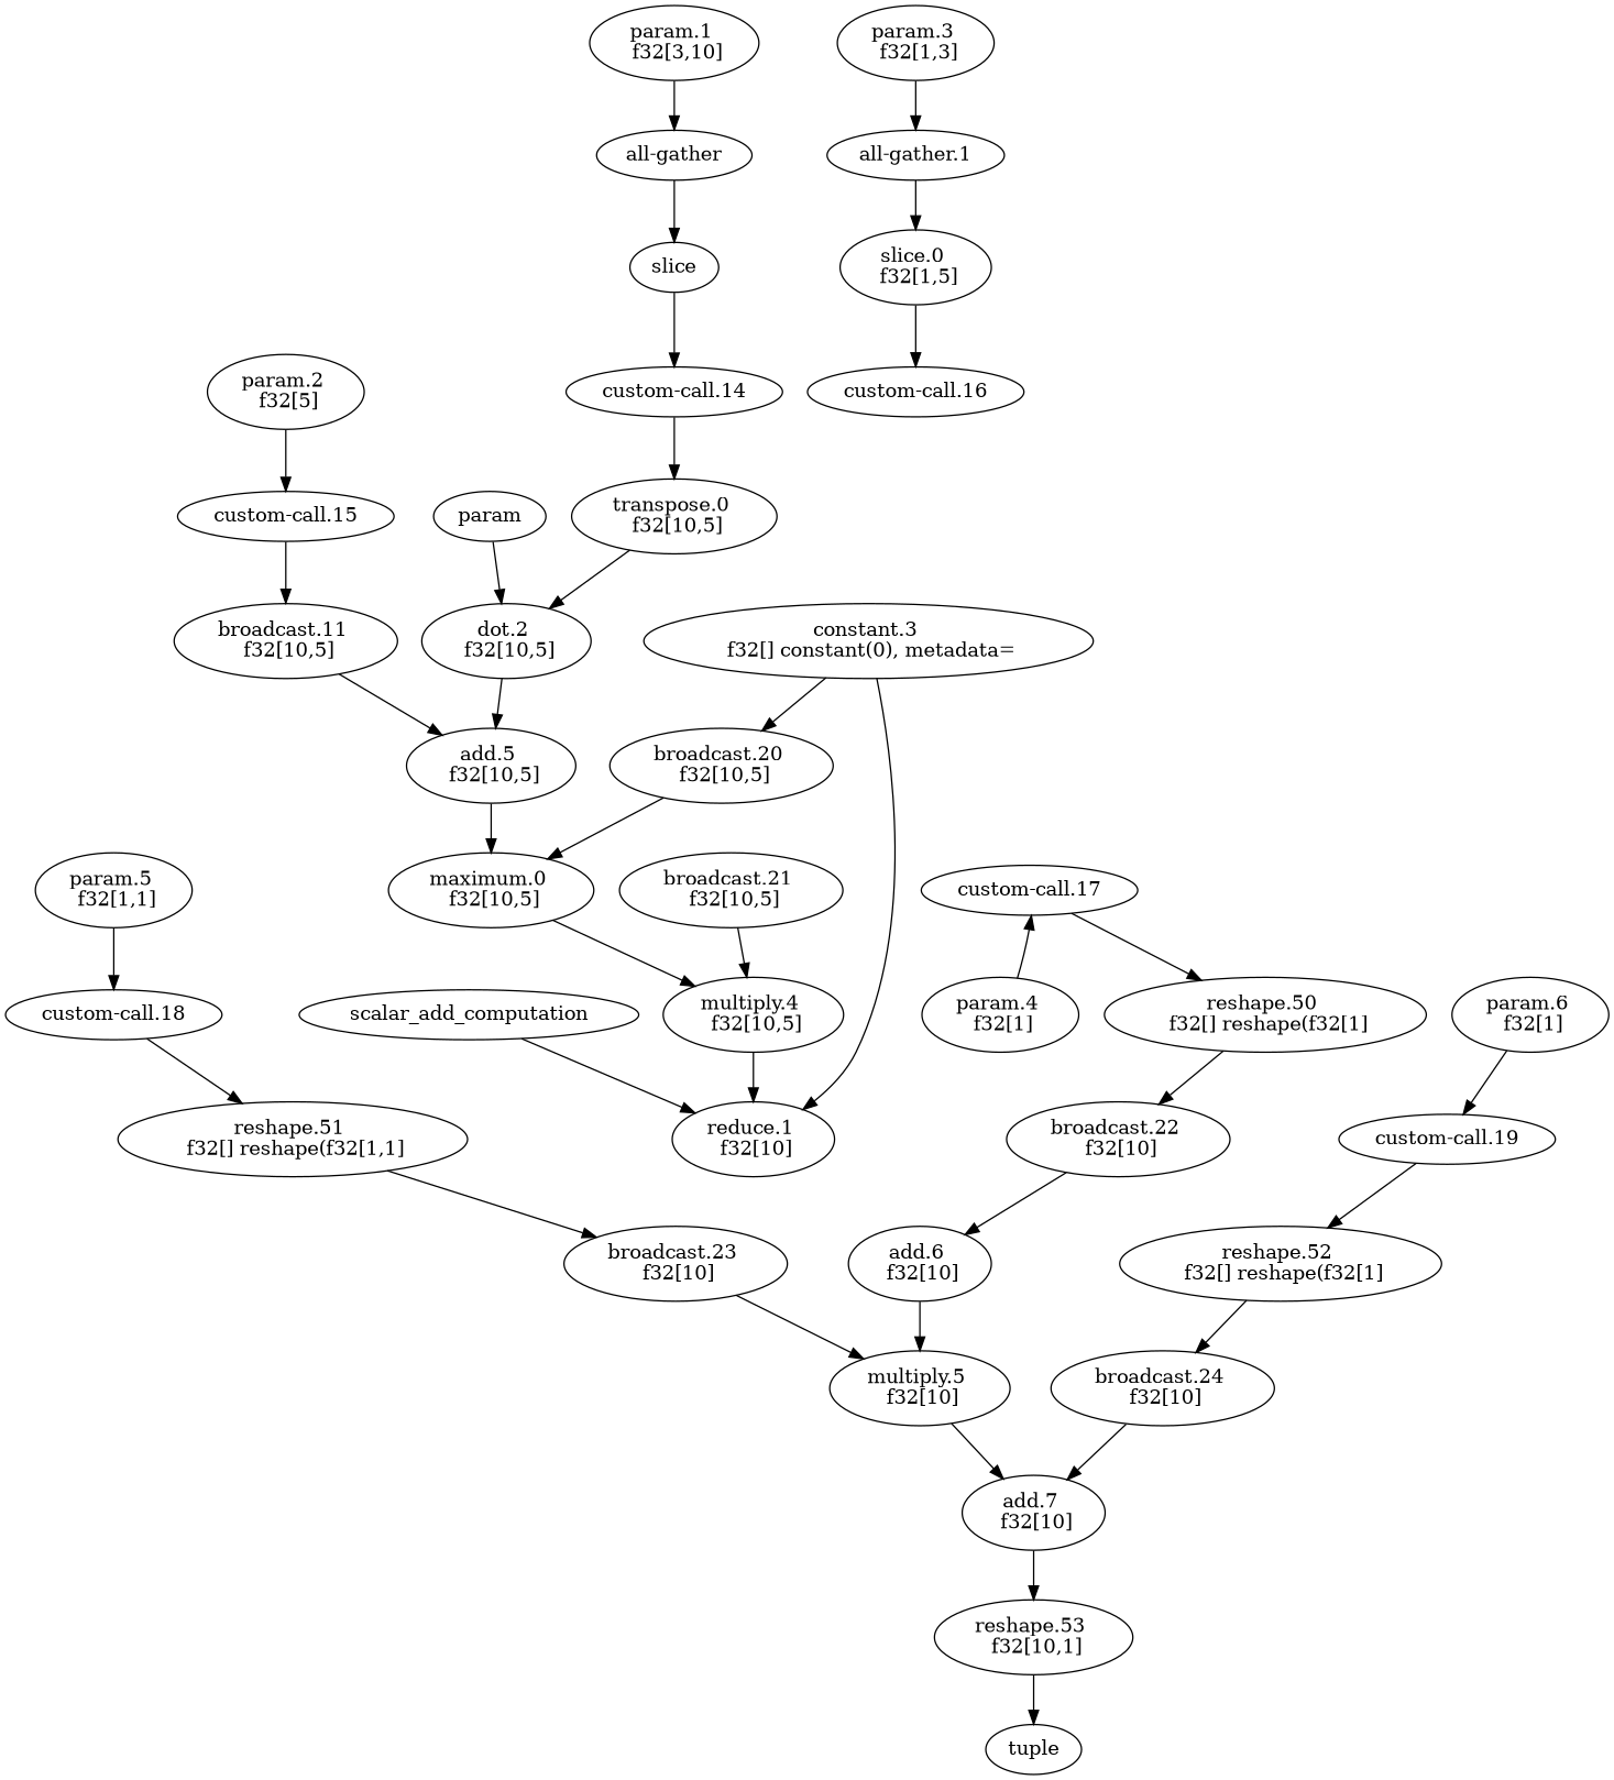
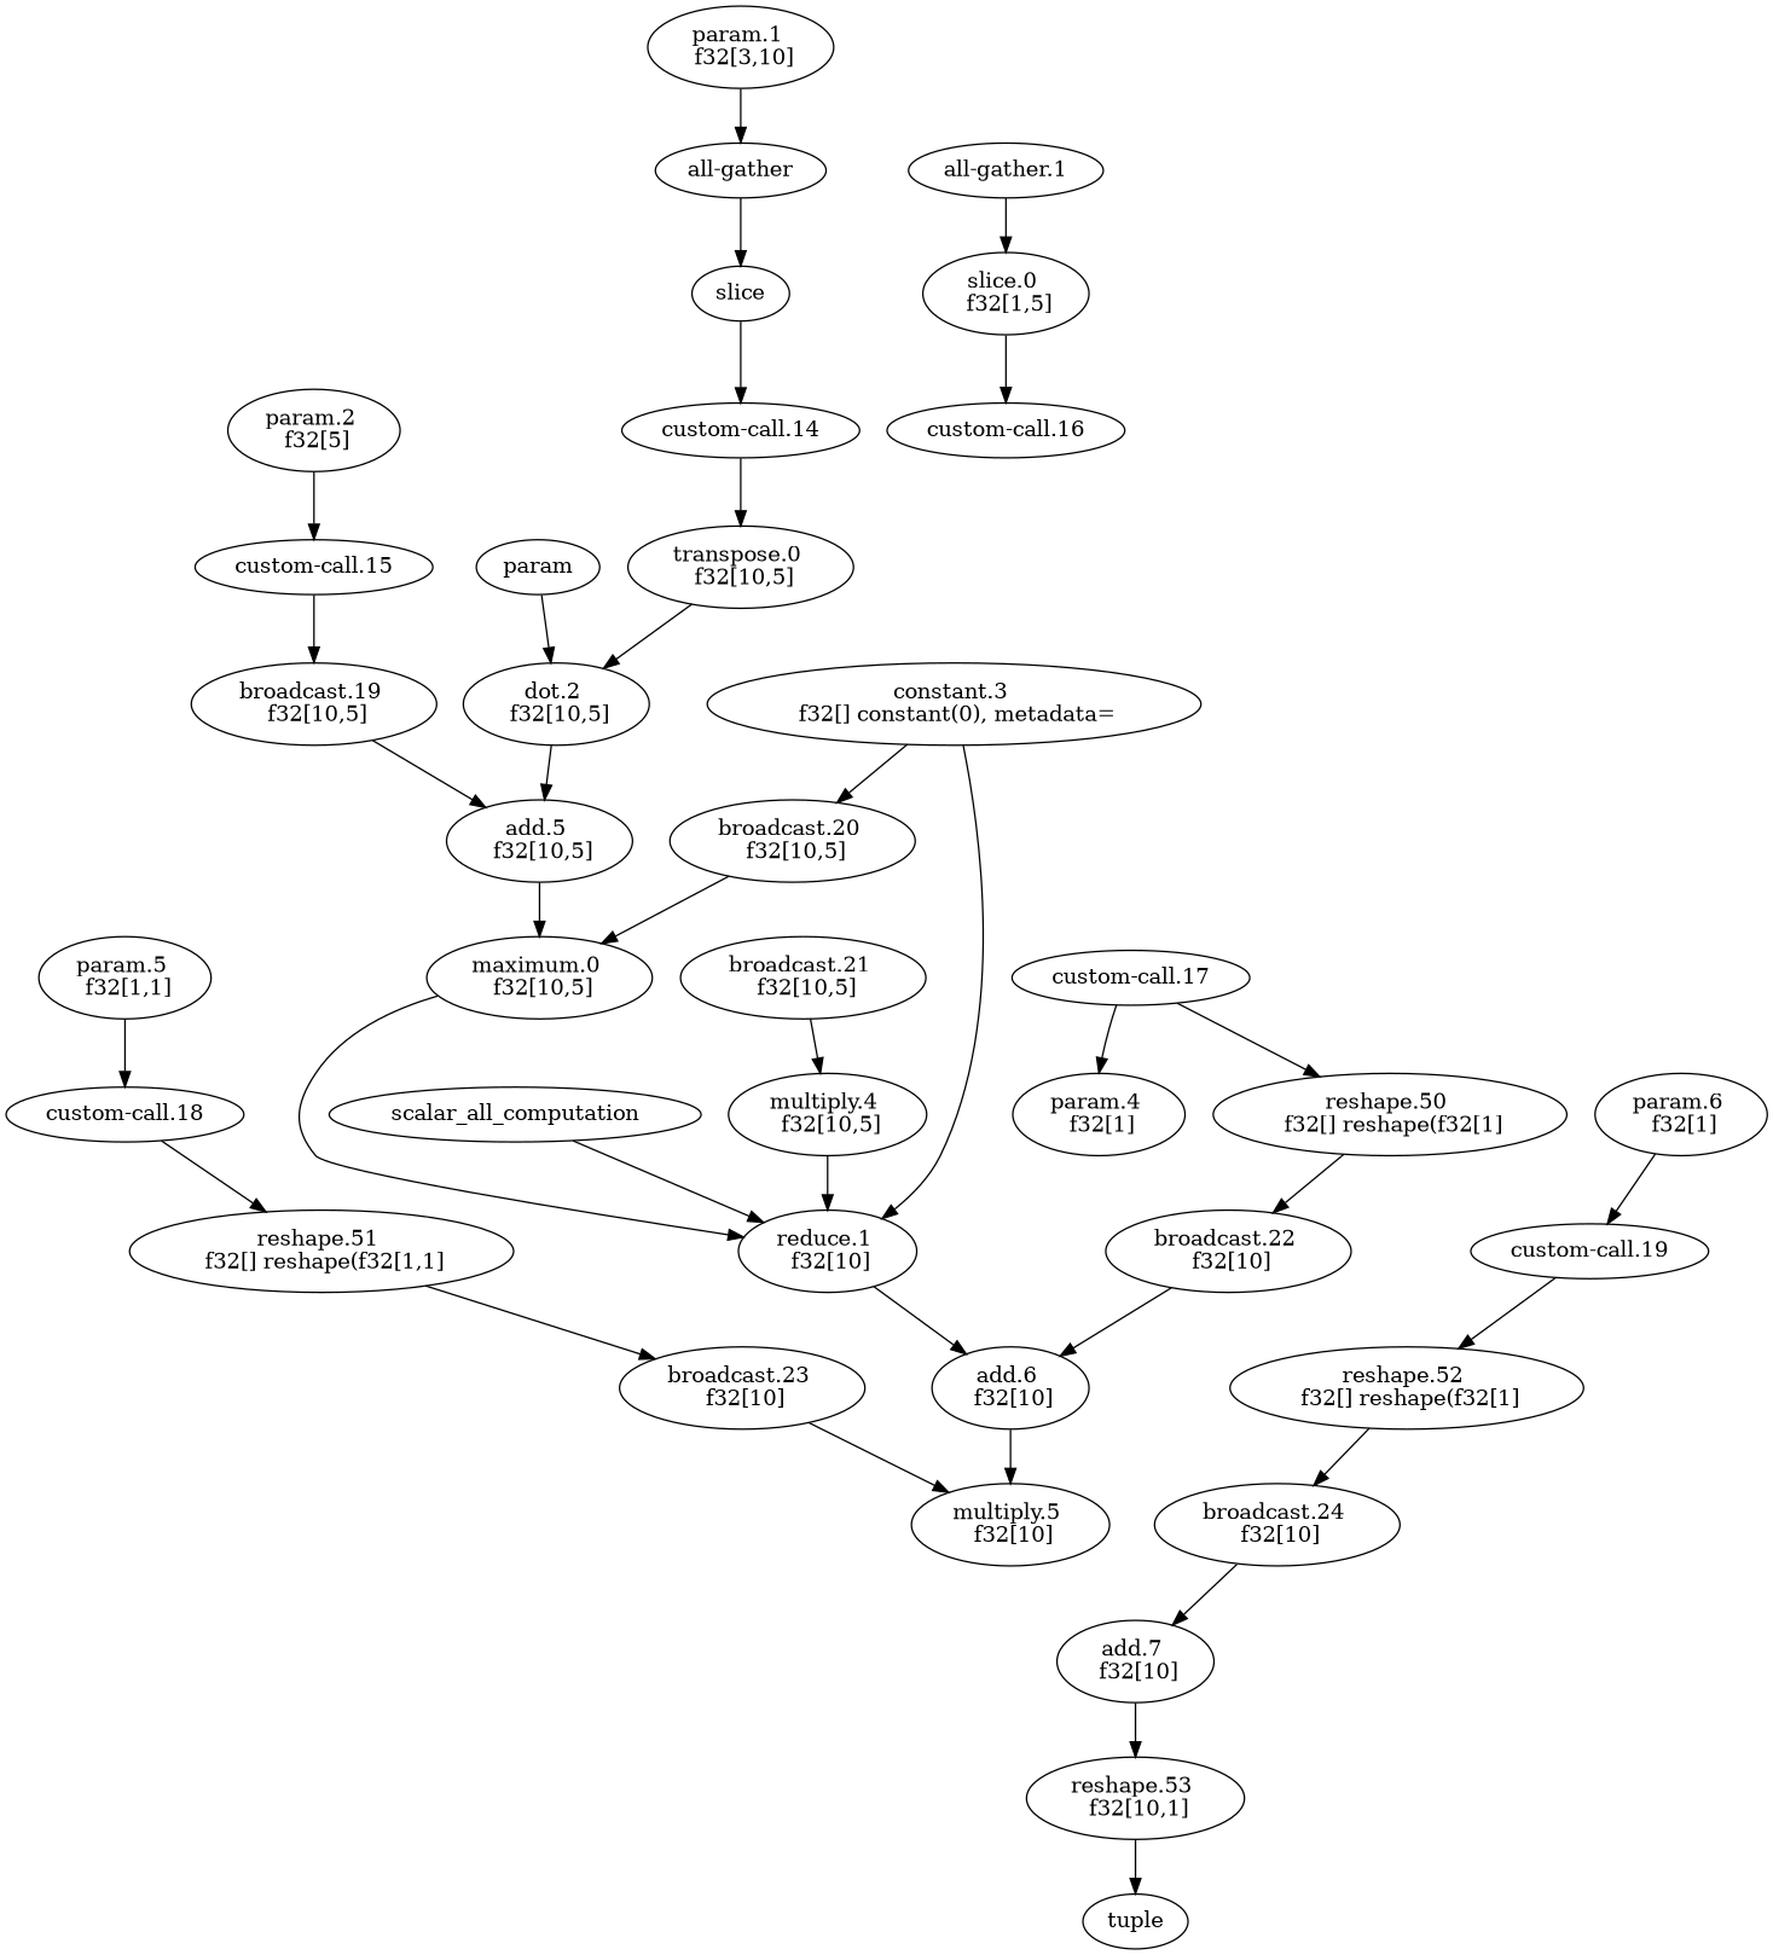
  digraph {
    fontname="DejaVu Serif"
    node [fontname="DejaVu Serif"]
    edge [fontname="DejaVu Serif"]
    n1 [label="param.1 \n f32[3,10]"]
    "all-gather"
    slice
    n4 [label="transpose.0 \n f32[10,5]"]
    n5 [label="dot.2 \n f32[10,5]"]
    n6 [label="add.5 \n f32[10,5]"]
    n7 [label="maximum.0 \n f32[10,5]"]
    n8 [label="param.2 \n f32[5]"]
    "custom-call.15"
-   n10 [label="broadcast.11 \n f32[10,5]"]
+   n10 [label="broadcast.19 \n f32[10,5]"]
    n11 [label="multiply.4 \n f32[10,5]"]
    n12 [label="constant.3 \n f32[] constant(0), metadata="]
    n13 [label="broadcast.20 \n f32[10,5]"]
    n14 [label="reduce.1 \n f32[10]"]
    n15 [label="add.6 \n f32[10]"]
-   n16 [label="param.3 \n f32[1,3]"]
    "all-gather.1"
    n18 [label="slice.0 \n f32[1,5]"]
    "custom-call.16"
    n20 [label="broadcast.21 \n f32[10,5]"]
    n21 [label="multiply.5 \n f32[10]"]
    n22 [label="param.4 \n f32[1]"]
    "custom-call.17"
    n24 [label="reshape.50 \n f32[] reshape(f32[1]"]
    n25 [label="broadcast.22 \n f32[10]"]
    n26 [label="add.7 \n f32[10]"]
    n27 [label="param.5 \n f32[1,1]"]
    "custom-call.18"
    n29 [label="reshape.51 \n f32[] reshape(f32[1,1]"]
    n30 [label="broadcast.23 \n f32[10]"]
    n31 [label="reshape.53 \n f32[10,1]"]
    n32 [label="param.6 \n f32[1]"]
    "custom-call.19"
    n34 [label="reshape.52 \n f32[] reshape(f32[1]"]
    n35 [label="broadcast.24 \n f32[10]"]
    tuple
    "custom-call.14"
    param
-   scalar_add_computation
+   scalar_add_computation [label=scalar_all_computation]
    n1 -> "all-gather"
    "all-gather" -> slice
    slice -> "custom-call.14"
    n4 -> n5
    n5 -> n6
    n6 -> n7
-   n7 -> n11
+   n7 -> n14
    n8 -> "custom-call.15"
    "custom-call.15" -> n10
    n10 -> n6
    n11 -> n14
    n12 -> n13
    n12 -> n14
    n13 -> n7
+   n14 -> n15
    n15 -> n21
-   n16 -> "all-gather.1"
    "all-gather.1" -> n18
    n18 -> "custom-call.16"
    n20 -> n11
-   n21 -> n26
-   n22 -> "custom-call.17"
+   "custom-call.17" -> n22
    "custom-call.17" -> n24
    n24 -> n25
    n25 -> n15
    n26 -> n31
    n27 -> "custom-call.18"
    "custom-call.18" -> n29
    n29 -> n30
    n30 -> n21
    n31 -> tuple
    n32 -> "custom-call.19"
    "custom-call.19" -> n34
    n34 -> n35
    n35 -> n26
    "custom-call.14" -> n4
    param -> n5
    scalar_add_computation -> n14
  }
